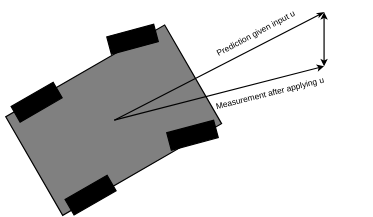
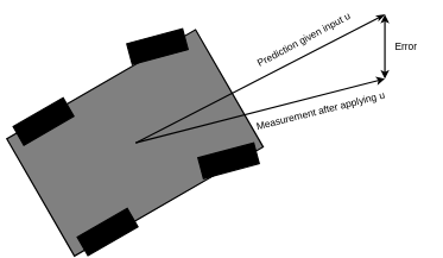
  <mxCell id="0" />
  <mxCell id="1" parent="0" />
  <mxCell id="2" value="" style="rounded=0;whiteSpace=wrap;html=1;rotation=330;fillColor=#808080;strokeWidth=2;" parent="1" vertex="1"><mxGeometry x="35.96" y="105" width="306.08" height="190" as="geometry" /></mxCell>
  <mxCell id="3" value="" style="rounded=0;whiteSpace=wrap;html=1;rotation=-15;fillColor=#000000;strokeWidth=2;" parent="1" vertex="1"><mxGeometry x="180" y="50" width="81" height="30" as="geometry" /></mxCell>
  <mxCell id="4" value="" style="rounded=0;whiteSpace=wrap;html=1;rotation=-15;fillColor=#000000;strokeWidth=2;" parent="1" vertex="1"><mxGeometry x="280" y="210" width="81" height="30" as="geometry" /></mxCell>
  <mxCell id="5" value="" style="rounded=0;whiteSpace=wrap;html=1;rotation=-30;fillColor=#000000;strokeWidth=2;" parent="1" vertex="1"><mxGeometry x="110" y="310" width="81" height="30" as="geometry" /></mxCell>
  <mxCell id="6" value="" style="rounded=0;whiteSpace=wrap;html=1;rotation=-30;fillColor=#000000;strokeWidth=2;" parent="1" vertex="1"><mxGeometry x="20" y="155" width="81" height="30" as="geometry" /></mxCell>
  <mxCell id="7" value="" style="endArrow=classic;html=1;rounded=0;strokeWidth=2;" parent="1" edge="1"><mxGeometry width="50" height="50" relative="1" as="geometry"><mxPoint x="190" y="200" as="sourcePoint" /><mxPoint x="540" y="110" as="targetPoint" /></mxGeometry></mxCell>
  <mxCell id="8" value="" style="endArrow=classic;startArrow=classic;html=1;rounded=0;strokeWidth=2;" parent="1" edge="1"><mxGeometry width="50" height="50" relative="1" as="geometry"><mxPoint x="540" y="110" as="sourcePoint" /><mxPoint x="540" y="20" as="targetPoint" /></mxGeometry></mxCell>
+ <mxCell id="9" value="&lt;font style=&quot;font-size: 14px;&quot;&gt;Error&lt;/font&gt;" style="text;html=1;strokeColor=none;fillColor=none;align=center;verticalAlign=middle;whiteSpace=wrap;rounded=0;strokeWidth=2;" parent="1" vertex="1"><mxGeometry x="540" y="50" width="60" height="30" as="geometry" /></mxCell>
  <mxCell id="10" value="&lt;font style=&quot;font-size: 14px;&quot;&gt;Measurement after applying u&lt;/font&gt;" style="text;html=1;strokeColor=none;fillColor=none;align=center;verticalAlign=middle;whiteSpace=wrap;rounded=0;rotation=346;strokeWidth=2;" parent="1" vertex="1"><mxGeometry x="340" y="140" width="220" height="30" as="geometry" /></mxCell>
  <mxCell id="11" value="&lt;font style=&quot;font-size: 14px;&quot;&gt;Prediction given input u&lt;/font&gt;" style="text;html=1;strokeColor=none;fillColor=none;align=center;verticalAlign=middle;whiteSpace=wrap;rounded=0;rotation=332;strokeWidth=2;" parent="1" vertex="1"><mxGeometry x="342.04" y="40" width="169" height="30" as="geometry" /></mxCell>
  <mxCell id="12" value="" style="endArrow=classicThin;html=1;strokeWidth=2;rounded=0;endFill=1;startSize=6;" parent="1" edge="1"><mxGeometry width="50" height="50" relative="1" as="geometry"><mxPoint x="190" y="200" as="sourcePoint" /><mxPoint x="540" y="20" as="targetPoint" /></mxGeometry></mxCell>
